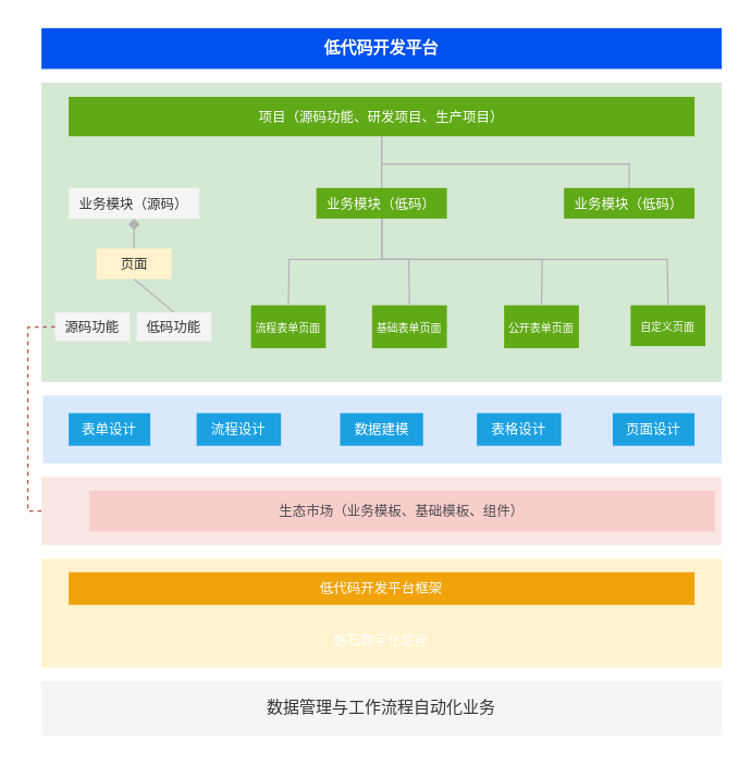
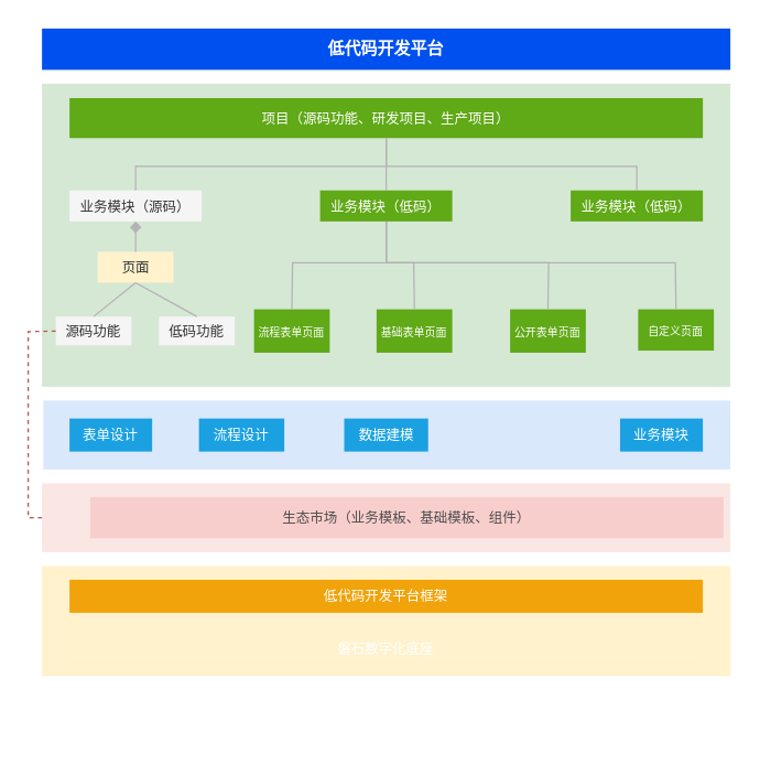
  <mxCell id="0" />
  <mxCell id="1" parent="0" />
  <mxCell id="2" value="" style="rounded=0;whiteSpace=wrap;html=1;fillColor=#dae8fc;strokeColor=none;" parent="1" vertex="1"><mxGeometry x="31" y="290" width="499" height="50" as="geometry" /></mxCell>
  <mxCell id="3" value="" style="rounded=0;whiteSpace=wrap;html=1;fillColor=#FAE7E3;dashed=1;strokeColor=none;" parent="1" vertex="1"><mxGeometry x="30" y="350" width="500" height="50" as="geometry" /></mxCell>
  <mxCell id="4" value="" style="rounded=0;whiteSpace=wrap;html=1;fillColor=#fff2cc;dashed=1;strokeColor=none;" parent="1" vertex="1"><mxGeometry x="30" y="410" width="500" height="80" as="geometry" /></mxCell>
  <mxCell id="5" value="" style="rounded=0;whiteSpace=wrap;html=1;fillColor=#d5e8d4;dashed=1;strokeColor=none;" parent="1" vertex="1"><mxGeometry x="30" y="60" width="500" height="220" as="geometry" /></mxCell>
  <mxCell id="6" value="&lt;b style=&quot;&quot;&gt;&lt;font style=&quot;font-size: 12px;&quot;&gt;低代码开发平台&lt;/font&gt;&lt;/b&gt;" style="rounded=0;whiteSpace=wrap;html=1;fillColor=#0050ef;fontColor=#ffffff;strokeColor=none;" parent="1" vertex="1"><mxGeometry x="30" y="20" width="500" height="30" as="geometry" /></mxCell>
  <mxCell id="7" value="&lt;font color=&quot;#ffffff&quot; style=&quot;font-size: 10px;&quot;&gt;低代码开发平台框架&lt;/font&gt;" style="rounded=0;whiteSpace=wrap;html=1;fillColor=#f0a30a;strokeColor=none;align=center;fontColor=#000000;" parent="1" vertex="1"><mxGeometry x="50" y="420" width="460" height="24" as="geometry" /></mxCell>
  <mxCell id="8" value="&lt;font color=&quot;#ffffff&quot; style=&quot;font-size: 10px;&quot;&gt;磐石数字化底座&lt;/font&gt;" style="rounded=0;whiteSpace=wrap;html=1;fillColor=#fff2cc;strokeColor=none;align=center;fontColor=#000000;" parent="1" vertex="1"><mxGeometry x="50" y="460" width="460" height="20" as="geometry" /></mxCell>
  <mxCell id="9" value="&lt;span style=&quot;font-size: 10px;&quot;&gt;项目（源码功能、研发项目、生产项目）&lt;/span&gt;" style="rounded=0;whiteSpace=wrap;html=1;fillColor=#60a917;fontColor=#ffffff;strokeColor=none;align=center;" parent="1" vertex="1"><mxGeometry x="50" y="70.5" width="460" height="29" as="geometry" /></mxCell>
  <mxCell id="10" value="&lt;span style=&quot;font-size: 10px;&quot;&gt;业务模块&lt;/span&gt;&lt;span style=&quot;font-size: 10px;&quot;&gt;（源码）&lt;/span&gt;" style="rounded=0;whiteSpace=wrap;html=1;align=center;fillColor=#f5f5f5;fontColor=#333333;strokeColor=none;" parent="1" vertex="1"><mxGeometry x="50" y="137.5" width="96" height="22.5" as="geometry" /></mxCell>
- <mxCell id="11" value="&lt;span style=&quot;font-size: 10px;&quot;&gt;低码功能&lt;/span&gt;" style="rounded=0;whiteSpace=wrap;html=1;fillColor=#f5f5f5;fontColor=#333333;strokeColor=none;align=center;" parent="1" vertex="1"><mxGeometry x="100" y="229" width="55" height="21" as="geometry" /></mxCell>
+ <mxCell id="11" value="&lt;span style=&quot;font-size: 10px;&quot;&gt;低码功能&lt;/span&gt;" style="rounded=0;whiteSpace=wrap;html=1;fillColor=#f5f5f5;fontColor=#333333;strokeColor=none;align=center;" parent="1" vertex="1"><mxGeometry x="115" y="229" width="55" height="21" as="geometry" /></mxCell>
  <mxCell id="12" value="&lt;font style=&quot;font-size: 10px;&quot;&gt;表单设计&lt;/font&gt;" style="rounded=0;whiteSpace=wrap;html=1;fillColor=#1ba1e2;fontColor=#ffffff;strokeColor=none;align=center;" parent="1" vertex="1"><mxGeometry x="50" y="303" width="60" height="24" as="geometry" /></mxCell>
  <mxCell id="13" style="edgeStyle=orthogonalEdgeStyle;rounded=0;orthogonalLoop=1;jettySize=auto;html=1;exitX=0.5;exitY=1;exitDx=0;exitDy=0;" parent="1" source="12" target="12" edge="1"><mxGeometry relative="1" as="geometry" /></mxCell>
  <mxCell id="14" value="&lt;font style=&quot;font-size: 10px;&quot;&gt;源码功能&lt;/font&gt;" style="rounded=0;whiteSpace=wrap;html=1;fillColor=#f5f5f5;strokeColor=none;align=center;fontColor=#333333;" parent="1" vertex="1"><mxGeometry x="40" y="229" width="55" height="21" as="geometry" /></mxCell>
  <mxCell id="15" value="&lt;font style=&quot;font-size: 8px;&quot;&gt;流程表单页面&lt;/font&gt;" style="rounded=0;whiteSpace=wrap;html=1;fillColor=#60a917;fontColor=#ffffff;strokeColor=none;align=center;" parent="1" vertex="1"><mxGeometry x="184" y="223.75" width="55" height="31.5" as="geometry" /></mxCell>
  <mxCell id="16" value="&lt;font style=&quot;font-size: 8px;&quot;&gt;基础表单页面&lt;/font&gt;" style="rounded=0;whiteSpace=wrap;html=1;fillColor=#60a917;strokeColor=none;align=center;fontColor=#ffffff;" parent="1" vertex="1"><mxGeometry x="273" y="223.75" width="55" height="31.5" as="geometry" /></mxCell>
  <mxCell id="17" value="&lt;font style=&quot;font-size: 8px;&quot;&gt;公开表单页面&lt;/font&gt;" style="rounded=0;whiteSpace=wrap;html=1;fillColor=#60a917;strokeColor=none;align=center;fontColor=#ffffff;" parent="1" vertex="1"><mxGeometry x="370" y="223.75" width="55" height="31.5" as="geometry" /></mxCell>
  <mxCell id="18" value="&lt;font style=&quot;font-size: 8px;&quot;&gt;自定义页面&lt;/font&gt;" style="rounded=0;whiteSpace=wrap;html=1;fillColor=#60a917;fontColor=#ffffff;strokeColor=none;align=center;" parent="1" vertex="1"><mxGeometry x="463" y="223.75" width="55" height="30" as="geometry" /></mxCell>
  <mxCell id="19" value="&lt;font style=&quot;font-size: 10px;&quot;&gt;流程设计&lt;/font&gt;" style="rounded=0;whiteSpace=wrap;html=1;fillColor=#1ba1e2;fontColor=#ffffff;strokeColor=none;align=center;" parent="1" vertex="1"><mxGeometry x="144" y="303" width="62" height="24" as="geometry" /></mxCell>
  <mxCell id="20" value="&lt;font style=&quot;font-size: 10px;&quot;&gt;数据建模&lt;/font&gt;" style="rounded=0;whiteSpace=wrap;html=1;fillColor=#1ba1e2;fontColor=#ffffff;strokeColor=none;align=center;" parent="1" vertex="1"><mxGeometry x="249.5" y="303" width="61" height="24" as="geometry" /></mxCell>
- <mxCell id="21" value="&lt;font style=&quot;font-size: 10px;&quot;&gt;页面设计&lt;/font&gt;" style="rounded=0;whiteSpace=wrap;html=1;fillColor=#1ba1e2;fontColor=#ffffff;strokeColor=none;align=center;" parent="1" vertex="1"><mxGeometry x="449.88" y="303" width="60.12" height="24" as="geometry" /></mxCell>
- <mxCell id="22" value="&lt;font style=&quot;font-size: 10px;&quot;&gt;表格设计&lt;/font&gt;" style="rounded=0;whiteSpace=wrap;html=1;fillColor=#1ba1e2;fontColor=#ffffff;strokeColor=none;align=center;" parent="1" vertex="1"><mxGeometry x="350" y="303" width="62" height="24" as="geometry" /></mxCell>
+ <mxCell id="21" value="&lt;font style=&quot;font-size: 10px;&quot;&gt;业务模块&lt;/font&gt;" style="rounded=0;whiteSpace=wrap;html=1;fillColor=#1ba1e2;fontColor=#ffffff;strokeColor=none;align=center;" parent="1" vertex="1"><mxGeometry x="449.88" y="303" width="60.12" height="24" as="geometry" /></mxCell>
  <mxCell id="23" value="&lt;span style=&quot;font-size: 10px;&quot;&gt;&lt;font color=&quot;#4d4d4d&quot;&gt;生态市场（业务模板、基础模板、组件）&lt;/font&gt;&lt;/span&gt;" style="rounded=0;whiteSpace=wrap;html=1;fillColor=#f8cecc;strokeColor=none;align=center;" parent="1" vertex="1"><mxGeometry x="65" y="360" width="460" height="30" as="geometry" /></mxCell>
  <mxCell id="24" value="&lt;span style=&quot;font-size: 10px;&quot;&gt;页面&lt;/span&gt;" style="rounded=0;whiteSpace=wrap;html=1;fillColor=#fff2cc;fontColor=#333333;strokeColor=none;align=center;" parent="1" vertex="1"><mxGeometry x="70.5" y="182" width="55" height="22.5" as="geometry" /></mxCell>
  <mxCell id="25" value="&lt;span style=&quot;font-size: 10px;&quot;&gt;业务模块&lt;/span&gt;&lt;span style=&quot;font-size: 10px;&quot;&gt;（低码）&lt;/span&gt;" style="rounded=0;whiteSpace=wrap;html=1;align=center;fillColor=#60a917;fontColor=#ffffff;strokeColor=none;" parent="1" vertex="1"><mxGeometry x="232" y="137.5" width="96" height="22.5" as="geometry" /></mxCell>
  <mxCell id="26" value="&lt;span style=&quot;font-size: 10px;&quot;&gt;业务模块&lt;/span&gt;&lt;span style=&quot;font-size: 10px;&quot;&gt;（低码）&lt;/span&gt;" style="rounded=0;whiteSpace=wrap;html=1;align=center;fillColor=#60a917;fontColor=#ffffff;strokeColor=none;" parent="1" vertex="1"><mxGeometry x="414" y="137.5" width="96" height="22.5" as="geometry" /></mxCell>
  <mxCell id="27" value="" style="endArrow=none;html=1;rounded=0;entryX=0.5;entryY=1;entryDx=0;entryDy=0;exitX=0.5;exitY=0;exitDx=0;exitDy=0;strokeColor=#B3B3B3;" parent="1" source="25" target="9" edge="1"><mxGeometry width="50" height="50" relative="1" as="geometry"><mxPoint x="250" y="170" as="sourcePoint" /><mxPoint x="300" y="120" as="targetPoint" /></mxGeometry></mxCell>
+ <mxCell id="28" value="" style="endArrow=none;html=1;rounded=0;exitX=0.5;exitY=0;exitDx=0;exitDy=0;entryX=0.5;entryY=1;entryDx=0;entryDy=0;strokeColor=#B3B3B3;" parent="1" source="10" target="9" edge="1"><mxGeometry width="50" height="50" relative="1" as="geometry"><mxPoint x="250" y="170" as="sourcePoint" /><mxPoint x="300" y="120" as="targetPoint" /><Array as="points"><mxPoint x="98" y="120" /><mxPoint x="280" y="120" /></Array></mxGeometry></mxCell>
  <mxCell id="29" value="" style="endArrow=none;html=1;rounded=0;entryX=0.5;entryY=0;entryDx=0;entryDy=0;strokeColor=#B3B3B3;" parent="1" target="26" edge="1"><mxGeometry width="50" height="50" relative="1" as="geometry"><mxPoint x="280" y="100" as="sourcePoint" /><mxPoint x="462" y="138" as="targetPoint" /><Array as="points"><mxPoint x="280" y="120" /><mxPoint x="462" y="120" /></Array></mxGeometry></mxCell>
  <mxCell id="30" value="" style="endArrow=diamond;html=1;rounded=0;entryX=0.5;entryY=1;entryDx=0;entryDy=0;strokeColor=#B3B3B3;" parent="1" source="24" target="10" edge="1"><mxGeometry width="50" height="50" relative="1" as="geometry"><mxPoint x="360" y="190" as="sourcePoint" /><mxPoint x="410" y="140" as="targetPoint" /></mxGeometry></mxCell>
  <mxCell id="31" value="" style="endArrow=none;html=1;rounded=0;exitX=0.5;exitY=0;exitDx=0;exitDy=0;entryX=0.5;entryY=1;entryDx=0;entryDy=0;fillColor=#f5f5f5;strokeColor=#B3B3B3;" parent="1" source="15" target="25" edge="1"><mxGeometry width="50" height="50" relative="1" as="geometry"><mxPoint x="270" y="190" as="sourcePoint" /><mxPoint x="320" y="140" as="targetPoint" /><Array as="points"><mxPoint x="212" y="190" /><mxPoint x="280" y="190" /></Array></mxGeometry></mxCell>
  <mxCell id="32" value="" style="endArrow=none;html=1;rounded=0;exitX=0.5;exitY=0;exitDx=0;exitDy=0;entryX=0.5;entryY=1;entryDx=0;entryDy=0;fillColor=#f5f5f5;strokeColor=#B3B3B3;" parent="1" source="16" target="25" edge="1"><mxGeometry width="50" height="50" relative="1" as="geometry"><mxPoint x="222" y="234" as="sourcePoint" /><mxPoint x="290" y="170" as="targetPoint" /><Array as="points"><mxPoint x="300" y="190" /><mxPoint x="280" y="190" /></Array></mxGeometry></mxCell>
  <mxCell id="33" value="" style="endArrow=none;html=1;rounded=0;exitX=0.5;exitY=0;exitDx=0;exitDy=0;entryX=0.5;entryY=1;entryDx=0;entryDy=0;fillColor=#f5f5f5;strokeColor=#B3B3B3;" parent="1" source="17" target="25" edge="1"><mxGeometry width="50" height="50" relative="1" as="geometry"><mxPoint x="311" y="234" as="sourcePoint" /><mxPoint x="290" y="170" as="targetPoint" /><Array as="points"><mxPoint x="398" y="190" /><mxPoint x="280" y="190" /></Array></mxGeometry></mxCell>
  <mxCell id="34" value="" style="endArrow=none;html=1;rounded=0;exitX=0.5;exitY=0;exitDx=0;exitDy=0;entryX=0.5;entryY=1;entryDx=0;entryDy=0;fillColor=#f5f5f5;strokeColor=#B3B3B3;" parent="1" source="18" target="25" edge="1"><mxGeometry width="50" height="50" relative="1" as="geometry"><mxPoint x="408" y="234" as="sourcePoint" /><mxPoint x="290" y="170" as="targetPoint" /><Array as="points"><mxPoint x="490" y="190" /><mxPoint x="280" y="190" /></Array></mxGeometry></mxCell>
+ <mxCell id="35" value="" style="endArrow=none;html=1;rounded=0;exitX=0.5;exitY=0;exitDx=0;exitDy=0;entryX=0.5;entryY=1;entryDx=0;entryDy=0;fillColor=#f5f5f5;strokeColor=#B3B3B3;" parent="1" source="14" target="24" edge="1"><mxGeometry width="50" height="50" relative="1" as="geometry"><mxPoint x="190" y="200" as="sourcePoint" /><mxPoint x="240" y="150" as="targetPoint" /></mxGeometry></mxCell>
  <mxCell id="36" value="" style="endArrow=none;html=1;rounded=0;exitX=0.5;exitY=1;exitDx=0;exitDy=0;entryX=0.5;entryY=0;entryDx=0;entryDy=0;fillColor=#f5f5f5;strokeColor=#B3B3B3;" parent="1" source="24" target="11" edge="1"><mxGeometry width="50" height="50" relative="1" as="geometry"><mxPoint x="78" y="239" as="sourcePoint" /><mxPoint x="108" y="215" as="targetPoint" /></mxGeometry></mxCell>
  <mxCell id="37" value="" style="endArrow=none;html=1;rounded=0;entryX=0;entryY=0.5;entryDx=0;entryDy=0;exitX=0;exitY=0.5;exitDx=0;exitDy=0;fillColor=#f8cecc;strokeColor=#b85450;dashed=1;" parent="1" source="3" target="14" edge="1"><mxGeometry width="50" height="50" relative="1" as="geometry"><mxPoint x="270" y="380" as="sourcePoint" /><mxPoint x="320" y="330" as="targetPoint" /><Array as="points"><mxPoint x="20" y="375" /><mxPoint x="20" y="240" /></Array></mxGeometry></mxCell>
- <mxCell id="38" value="数据管理与工作流程自动化业务" style="rounded=0;whiteSpace=wrap;html=1;fillColor=#f5f5f5;fontColor=#333333;strokeColor=none;" vertex="1" parent="1"><mxGeometry x="30" y="500" width="500" height="40" as="geometry" /></mxCell>
